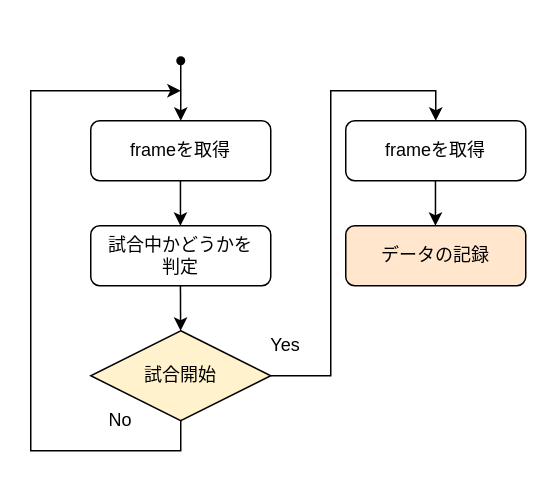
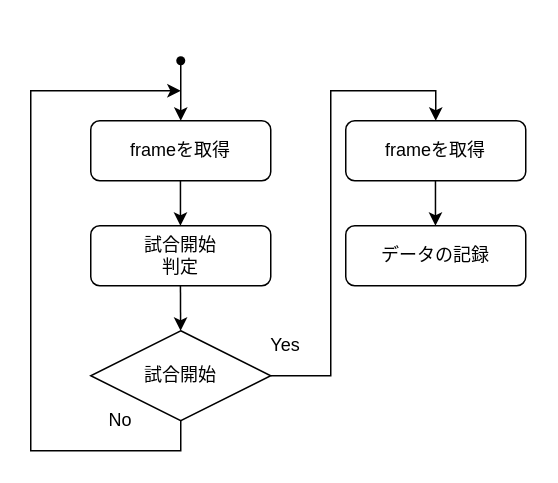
  <mxCell id="0" />
  <mxCell id="1" parent="0" />
  <mxCell id="2" value="frameを取得" style="rounded=1;whiteSpace=wrap;html=1;fontSize=12;glass=0;strokeWidth=1;shadow=0;" parent="1" vertex="1"><mxGeometry x="60" y="80" width="120" height="40" as="geometry" /></mxCell>
  <mxCell id="3" value="" style="shape=waypoint;sketch=0;fillStyle=solid;size=6;pointerEvents=1;points=[];fillColor=none;resizable=0;rotatable=0;perimeter=centerPerimeter;snapToPoint=1;" vertex="1" parent="1"><mxGeometry x="100" width="40" height="40" as="geometry" y="20" /></mxCell>
  <mxCell id="4" value="" style="endArrow=classic;html=1;rounded=0;" edge="1" parent="1"><mxGeometry width="50" height="50" relative="1" as="geometry"><mxPoint x="120" y="50" as="sourcePoint" /><mxPoint x="120" y="80" as="targetPoint" /><Array as="points"><mxPoint x="120" y="40" /><mxPoint x="120" y="50" /></Array></mxGeometry></mxCell>
  <mxCell id="5" value="" style="endArrow=classic;html=1;rounded=0;" edge="1" parent="1"><mxGeometry width="50" height="50" relative="1" as="geometry"><mxPoint x="119.8" y="120" as="sourcePoint" /><mxPoint x="119.8" y="150" as="targetPoint" /><Array as="points"><mxPoint x="119.8" y="120" /></Array></mxGeometry></mxCell>
- <mxCell id="6" value="試合中かどうかを&lt;br&gt;判定" style="rounded=1;whiteSpace=wrap;html=1;fontSize=12;glass=0;strokeWidth=1;shadow=0;" vertex="1" parent="1"><mxGeometry x="60" y="150" width="120" height="40" as="geometry" /></mxCell>
+ <mxCell id="6" value="試合開始&lt;br&gt;判定" style="rounded=1;whiteSpace=wrap;html=1;fontSize=12;glass=0;strokeWidth=1;shadow=0;" vertex="1" parent="1"><mxGeometry x="60" y="150" width="120" height="40" as="geometry" /></mxCell>
  <mxCell id="7" value="" style="endArrow=classic;html=1;rounded=0;" edge="1" parent="1" target="8"><mxGeometry width="50" height="50" relative="1" as="geometry"><mxPoint x="119.8" y="190" as="sourcePoint" /><mxPoint x="119.8" y="220" as="targetPoint" /><Array as="points"><mxPoint x="119.8" y="190" /></Array></mxGeometry></mxCell>
- <mxCell id="8" value="試合開始" style="rhombus;whiteSpace=wrap;html=1;fillColor=#fff2cc;" vertex="1" parent="1"><mxGeometry x="60" y="220" width="120" height="60" as="geometry" /></mxCell>
+ <mxCell id="8" value="試合開始" style="rhombus;whiteSpace=wrap;html=1;" vertex="1" parent="1"><mxGeometry x="60" y="220" width="120" height="60" as="geometry" /></mxCell>
  <mxCell id="9" value="" style="endArrow=classic;html=1;rounded=0;" edge="1" parent="1"><mxGeometry width="50" height="50" relative="1" as="geometry"><mxPoint x="120" y="280" as="sourcePoint" /><mxPoint x="120" y="60" as="targetPoint" /><Array as="points"><mxPoint x="120" y="300" /><mxPoint x="20" y="300" /><mxPoint x="20" y="60" /></Array></mxGeometry></mxCell>
  <mxCell id="10" value="Yes" style="text;html=1;strokeColor=none;fillColor=none;align=center;verticalAlign=middle;whiteSpace=wrap;rounded=0;" vertex="1" parent="1"><mxGeometry x="170" y="220" width="40" height="20" as="geometry" /></mxCell>
  <mxCell id="11" value="No" style="text;html=1;strokeColor=none;fillColor=none;align=center;verticalAlign=middle;whiteSpace=wrap;rounded=0;" vertex="1" parent="1"><mxGeometry x="60" y="270" width="40" height="20" as="geometry" /></mxCell>
  <mxCell id="12" value="" style="endArrow=classic;html=1;rounded=0;exitX=1;exitY=0.5;exitDx=0;exitDy=0;entryX=0.5;entryY=0;entryDx=0;entryDy=0;" edge="1" parent="1" source="8" target="13"><mxGeometry width="50" height="50" relative="1" as="geometry"><mxPoint x="180" y="255" as="sourcePoint" /><mxPoint x="280" y="80" as="targetPoint" /><Array as="points"><mxPoint x="220" y="250" /><mxPoint x="220" y="60" /><mxPoint x="290" y="60" /></Array></mxGeometry></mxCell>
  <mxCell id="13" value="frameを取得" style="rounded=1;whiteSpace=wrap;html=1;fontSize=12;glass=0;strokeWidth=1;shadow=0;" vertex="1" parent="1"><mxGeometry x="230" y="80" width="120" height="40" as="geometry" /></mxCell>
  <mxCell id="14" value="" style="endArrow=classic;html=1;rounded=0;" edge="1" parent="1"><mxGeometry width="50" height="50" relative="1" as="geometry"><mxPoint x="289.81" y="120" as="sourcePoint" /><mxPoint x="289.81" y="150" as="targetPoint" /><Array as="points"><mxPoint x="289.81" y="120" /></Array></mxGeometry></mxCell>
- <mxCell id="15" value="データの記録" style="rounded=1;whiteSpace=wrap;html=1;fontSize=12;glass=0;strokeWidth=1;shadow=0;fillColor=#ffe6cc;" vertex="1" parent="1"><mxGeometry x="230" y="150" width="120" height="40" as="geometry" /></mxCell>
+ <mxCell id="15" value="データの記録" style="rounded=1;whiteSpace=wrap;html=1;fontSize=12;glass=0;strokeWidth=1;shadow=0;" vertex="1" parent="1"><mxGeometry x="230" y="150" width="120" height="40" as="geometry" /></mxCell>
